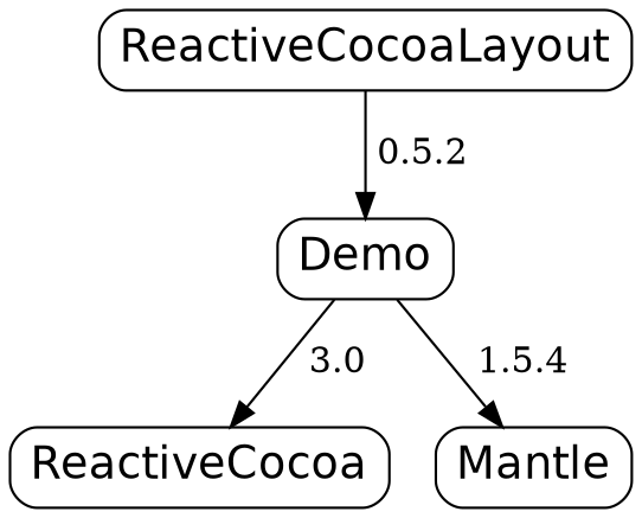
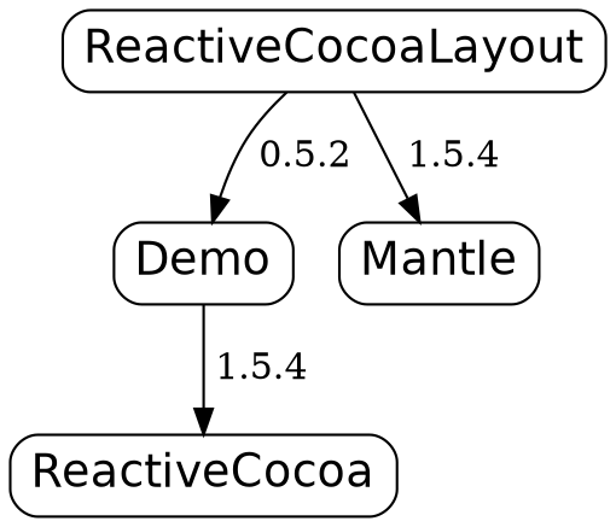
  digraph {
    node [color=black fontcolor=black fontname=Helvetica fontsize=18 shape=box style=rounded]
    edge [color=black]
    Demo [height=0.45]
    ReactiveCocoa [height=0.45]
    Mantle [height=0.45]
    ReactiveCocoaLayout [height=0.45]
-   Demo -> ReactiveCocoa [label=" 3.0 "]
-   Demo -> Mantle [label=" 1.5.4 "]
+   Demo -> ReactiveCocoa [label=" 1.5.4 "]
+   ReactiveCocoaLayout -> Mantle [label=" 1.5.4 "]
    ReactiveCocoaLayout -> Demo [label=" 0.5.2 "]
  }
